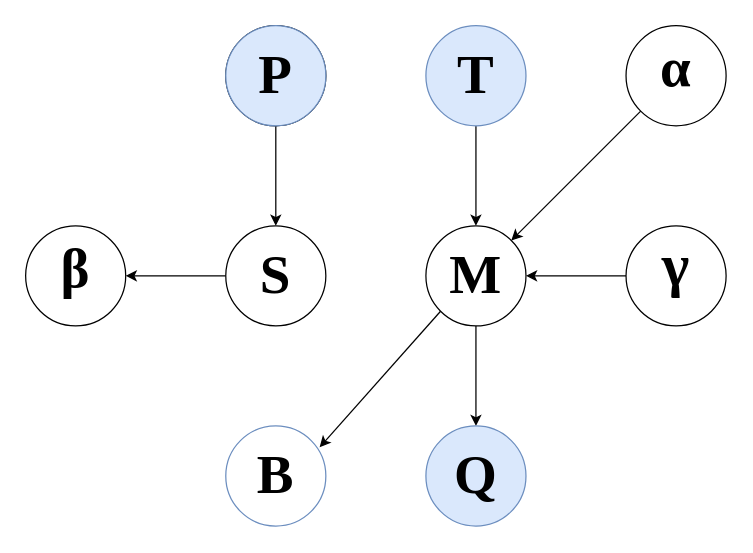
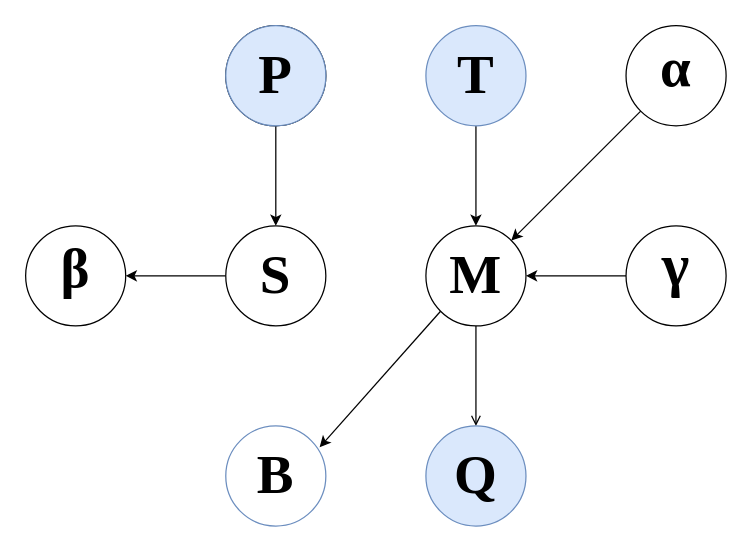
  <mxCell id="0" />
  <mxCell id="1" parent="0" />
  <mxCell id="2" value="" style="ellipse;whiteSpace=wrap;html=1;aspect=fixed;" vertex="1" parent="1"><mxGeometry x="180" y="20" width="80" height="80" as="geometry" /></mxCell>
  <mxCell id="3" value="" style="edgeStyle=orthogonalEdgeStyle;rounded=0;orthogonalLoop=1;jettySize=auto;html=1;" edge="1" parent="1" source="4" target="6"><mxGeometry relative="1" as="geometry" /></mxCell>
  <mxCell id="4" value="&lt;font size=&quot;1&quot;&gt;&lt;b&gt;&lt;font style=&quot;font-size: 44px&quot; face=&quot;Tahoma&quot;&gt;P&lt;/font&gt;&lt;/b&gt;&lt;/font&gt;" style="ellipse;whiteSpace=wrap;html=1;aspect=fixed;fillColor=#dae8fc;strokeColor=#6c8ebf;" vertex="1" parent="1"><mxGeometry x="180" y="20" width="80" height="80" as="geometry" /></mxCell>
  <mxCell id="5" value="" style="edgeStyle=orthogonalEdgeStyle;rounded=0;orthogonalLoop=1;jettySize=auto;html=1;" edge="1" parent="1" source="6" target="7"><mxGeometry relative="1" as="geometry" /></mxCell>
  <mxCell id="6" value="&lt;font size=&quot;1&quot;&gt;&lt;b&gt;&lt;font style=&quot;font-size: 44px&quot; face=&quot;Tahoma&quot;&gt;S&lt;/font&gt;&lt;/b&gt;&lt;/font&gt;" style="ellipse;whiteSpace=wrap;html=1;aspect=fixed;" vertex="1" parent="1"><mxGeometry x="180" y="180" width="80" height="80" as="geometry" /></mxCell>
  <mxCell id="7" value="&lt;p style=&quot;line-height: 60%&quot;&gt;&lt;font face=&quot;Times New Roman&quot;&gt;&lt;b&gt;&lt;font style=&quot;font-size: 44px&quot;&gt;β&lt;/font&gt;&lt;/b&gt;&lt;/font&gt;&lt;/p&gt;" style="ellipse;whiteSpace=wrap;html=1;aspect=fixed;" vertex="1" parent="1"><mxGeometry x="20" y="180" width="80" height="80" as="geometry" /></mxCell>
  <mxCell id="8" value="&lt;font size=&quot;1&quot;&gt;&lt;b&gt;&lt;font style=&quot;font-size: 44px&quot; face=&quot;Tahoma&quot;&gt;B&lt;/font&gt;&lt;/b&gt;&lt;/font&gt;" style="ellipse;whiteSpace=wrap;html=1;aspect=fixed;fillColor=#ffffff;strokeColor=#6c8ebf;" vertex="1" parent="1"><mxGeometry x="180" y="340" width="80" height="80" as="geometry" /></mxCell>
  <mxCell id="9" value="" style="edgeStyle=orthogonalEdgeStyle;rounded=0;orthogonalLoop=1;jettySize=auto;html=1;" edge="1" parent="1" source="10" target="15"><mxGeometry relative="1" as="geometry" /></mxCell>
  <mxCell id="10" value="&lt;font size=&quot;1&quot;&gt;&lt;b&gt;&lt;font style=&quot;font-size: 44px&quot; face=&quot;Tahoma&quot;&gt;T&lt;/font&gt;&lt;/b&gt;&lt;/font&gt;" style="ellipse;whiteSpace=wrap;html=1;aspect=fixed;fillColor=#dae8fc;strokeColor=#6c8ebf;" vertex="1" parent="1"><mxGeometry x="340" y="20" width="80" height="80" as="geometry" /></mxCell>
  <mxCell id="11" value="&lt;p style=&quot;line-height: 80%&quot;&gt;&lt;font style=&quot;font-size: 44px&quot; face=&quot;Times New Roman&quot;&gt;&lt;b&gt;α&lt;/b&gt;&lt;/font&gt;&lt;/p&gt;" style="ellipse;whiteSpace=wrap;html=1;aspect=fixed;" vertex="1" parent="1"><mxGeometry x="500" y="20" width="80" height="80" as="geometry" /></mxCell>
  <mxCell id="12" value="" style="edgeStyle=orthogonalEdgeStyle;rounded=0;orthogonalLoop=1;jettySize=auto;html=1;" edge="1" parent="1" source="13" target="15"><mxGeometry relative="1" as="geometry" /></mxCell>
  <mxCell id="13" value="&lt;p style=&quot;line-height: 220%&quot;&gt;&lt;sup&gt;&lt;font style=&quot;font-size: 47px&quot;&gt;&lt;b&gt;&lt;font style=&quot;font-size: 47px ; line-height: 36%&quot; face=&quot;Times New Roman&quot;&gt;&lt;span class=&quot;ILfuVd NA6bn&quot;&gt;&lt;span class=&quot;e24Kjd&quot;&gt;&lt;/span&gt;&lt;/span&gt;&lt;span class=&quot;ILfuVd NA6bn&quot;&gt;&lt;span class=&quot;e24Kjd&quot;&gt;γ&lt;/span&gt;&lt;/span&gt;&lt;/font&gt;&lt;/b&gt;&lt;/font&gt;&lt;/sup&gt;&lt;/p&gt;" style="ellipse;whiteSpace=wrap;html=1;aspect=fixed;" vertex="1" parent="1"><mxGeometry x="500" y="180" width="80" height="80" as="geometry" /></mxCell>
- <mxCell id="14" value="" style="edgeStyle=orthogonalEdgeStyle;rounded=0;orthogonalLoop=1;jettySize=auto;html=1;" edge="1" parent="1" source="15" target="16"><mxGeometry relative="1" as="geometry" /></mxCell>
+ <mxCell id="14" value="" style="edgeStyle=orthogonalEdgeStyle;rounded=0;orthogonalLoop=1;jettySize=auto;html=1;endArrow=open;" edge="1" parent="1" source="15" target="16"><mxGeometry relative="1" as="geometry" /></mxCell>
  <mxCell id="15" value="&lt;font size=&quot;1&quot;&gt;&lt;b&gt;&lt;font style=&quot;font-size: 44px&quot; face=&quot;Tahoma&quot;&gt;M&lt;/font&gt;&lt;/b&gt;&lt;/font&gt;" style="ellipse;whiteSpace=wrap;html=1;aspect=fixed;" vertex="1" parent="1"><mxGeometry x="340" y="180" width="80" height="80" as="geometry" /></mxCell>
  <mxCell id="16" value="&lt;font size=&quot;1&quot;&gt;&lt;b&gt;&lt;font style=&quot;font-size: 44px&quot; face=&quot;Tahoma&quot;&gt;Q&lt;/font&gt;&lt;/b&gt;&lt;/font&gt;" style="ellipse;whiteSpace=wrap;html=1;aspect=fixed;fillColor=#dae8fc;strokeColor=#6c8ebf;" vertex="1" parent="1"><mxGeometry x="340" y="340" width="80" height="80" as="geometry" /></mxCell>
  <mxCell id="17" value="" style="endArrow=classic;html=1;exitX=0;exitY=1;exitDx=0;exitDy=0;entryX=1;entryY=0;entryDx=0;entryDy=0;" edge="1" parent="1" source="11" target="15"><mxGeometry width="50" height="50" relative="1" as="geometry"><mxPoint x="583.436" y="88.284" as="sourcePoint" /><mxPoint x="480.004" y="191.716" as="targetPoint" /></mxGeometry></mxCell>
  <mxCell id="18" value="" style="endArrow=classic;html=1;exitX=0;exitY=1;exitDx=0;exitDy=0;entryX=0.938;entryY=0.213;entryDx=0;entryDy=0;entryPerimeter=0;" edge="1" parent="1" source="15" target="8"><mxGeometry width="50" height="50" relative="1" as="geometry"><mxPoint x="363.436" y="280.004" as="sourcePoint" /><mxPoint x="260.004" y="383.436" as="targetPoint" /></mxGeometry></mxCell>
